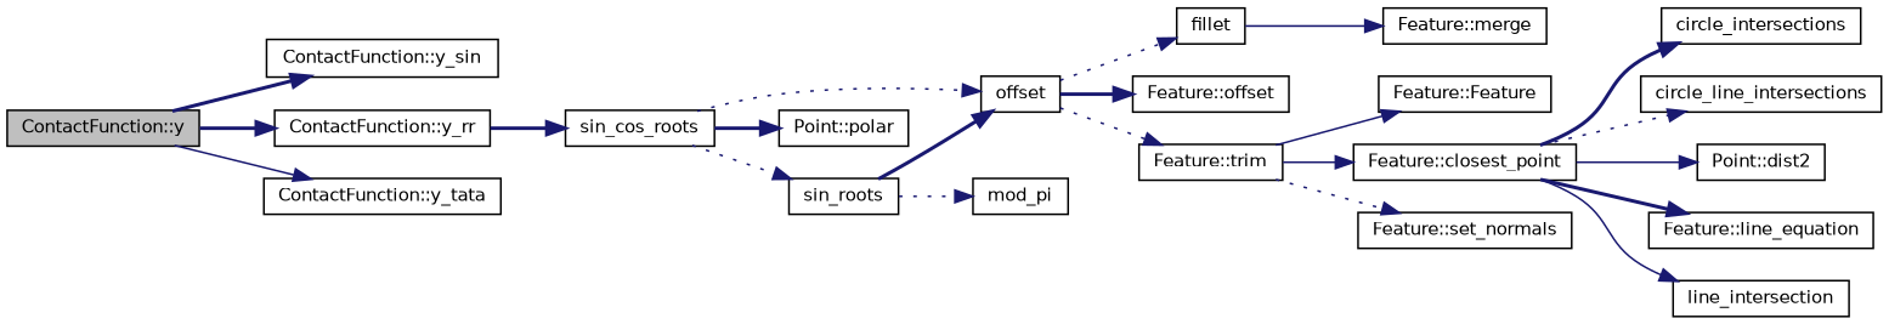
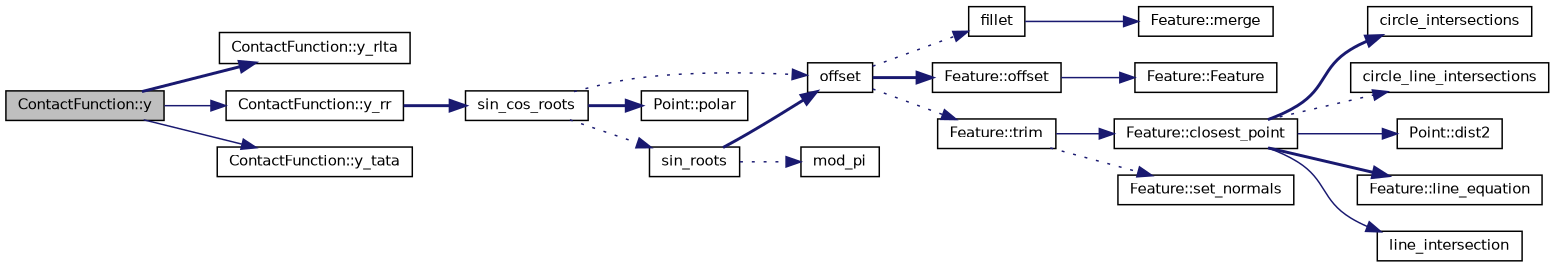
  digraph {
    rankdir=LR
    node [color=black fillcolor=white fontname=Helvetica fontsize=10 shape=record style=filled]
    edge [color=midnightblue fontname=Helvetica fontsize=10 labelfontname=Helvetica labelfontsize=10 style=bold]
    n1 [fillcolor=grey75 fontcolor=black height=0.2 label="ContactFunction::y" width=0.4]
-   n2 [height=0.2 label="ContactFunction::y_sin" width=0.4]
+   n2 [height=0.2 label="ContactFunction::y_rlta" width=0.4]
    n3 [height=0.2 label="ContactFunction::y_rr" width=0.4]
    n4 [height=0.2 label="ContactFunction::y_tata" width=0.4]
    n5 [height=0.2 label=sin_cos_roots width=0.4]
    n6 [height=0.2 label=offset width=0.4]
    n7 [height=0.2 label="Point::polar" width=0.4]
    n8 [height=0.2 label=sin_roots width=0.4]
    n9 [height=0.2 label=fillet width=0.4]
    n10 [height=0.2 label="Feature::offset" width=0.4]
    n11 [height=0.2 label="Feature::trim" width=0.4]
    n12 [height=0.2 label=mod_pi width=0.4]
    n13 [height=0.2 label="Feature::merge" width=0.4]
    n14 [height=0.2 label="Feature::Feature" width=0.4]
    n15 [height=0.2 label="Feature::closest_point" width=0.4]
    n16 [height=0.2 label="Feature::set_normals" width=0.4]
    n17 [height=0.2 label=circle_intersections width=0.4]
    n18 [height=0.2 label=circle_line_intersections width=0.4]
    n19 [height=0.2 label="Point::dist2" width=0.4]
    n20 [height=0.2 label="Feature::line_equation" width=0.4]
    n21 [height=0.2 label=line_intersection width=0.4]
    n1 -> n2
-   n1 -> n3
+   n1 -> n3 [style=solid]
    n1 -> n4 [style=solid]
    n3 -> n5
    n5 -> n6 [style=dotted]
    n5 -> n7
    n5 -> n8 [style=dotted]
    n6 -> n9 [style=dotted]
    n6 -> n10
    n6 -> n11 [style=dotted]
    n8 -> n6
    n8 -> n12 [style=dotted]
    n9 -> n13 [style=solid]
-   n11 -> n14 [style=solid]
+   n10 -> n14 [style=solid]
    n11 -> n15 [style=solid]
    n11 -> n16 [style=dotted]
    n15 -> n17
    n15 -> n18 [style=dotted]
    n15 -> n19 [style=solid]
    n15 -> n20
    n15 -> n21 [style=solid]
  }
